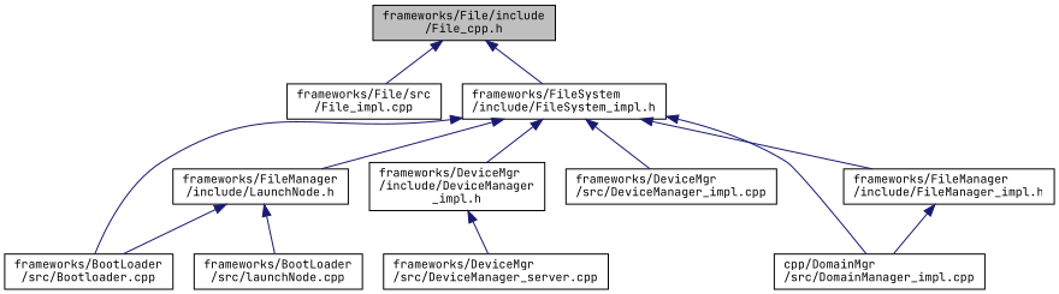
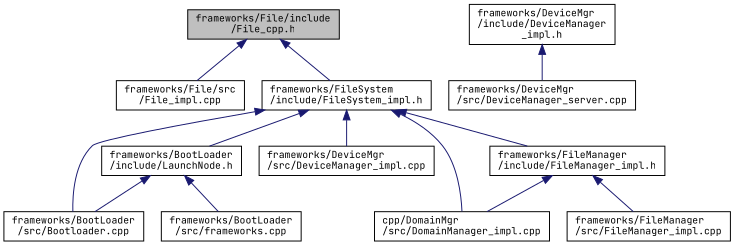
  digraph {
    fontname="JetBrains Mono"
    node [color=black fillcolor=white fontname="JetBrains Mono" fontsize=10 shape=record style=filled]
    edge [color=midnightblue dir=back fontname="JetBrains Mono" fontsize=10 labelfontname=Helvetica labelfontsize=10 style=solid]
    n1 [fillcolor=grey75 fontcolor=black height=0.2 label="frameworks/File/include\l/File_cpp.h" width=0.4]
    n2 [height=0.2 label="frameworks/File/src\l/File_impl.cpp" width=0.4]
    n3 [height=0.2 label="frameworks/FileSystem\l/include/FileSystem_impl.h" width=0.4]
-   n4 [height=0.2 label="frameworks/FileManager\l/include/LaunchNode.h" width=0.4]
+   n4 [height=0.2 label="frameworks/BootLoader\l/include/LaunchNode.h" width=0.4]
    n5 [height=0.2 label="frameworks/BootLoader\l/src/Bootloader.cpp" width=0.4]
    n6 [height=0.2 label="frameworks/DeviceMgr\l/include/DeviceManager\l_impl.h" width=0.4]
    n7 [height=0.2 label="frameworks/DeviceMgr\l/src/DeviceManager_impl.cpp" width=0.4]
    n8 [height=0.2 label="cpp/DomainMgr\l/src/DomainManager_impl.cpp" width=0.4]
    n9 [height=0.2 label="frameworks/FileManager\l/include/FileManager_impl.h" width=0.4]
-   n10 [height=0.2 label="frameworks/BootLoader\l/src/launchNode.cpp" width=0.4]
+   n10 [height=0.2 label="frameworks/BootLoader\l/src/frameworks.cpp" width=0.4]
    n11 [height=0.2 label="frameworks/DeviceMgr\l/src/DeviceManager_server.cpp" width=0.4]
+   n12 [height=0.2 label="frameworks/FileManager\l/src/FileManager_impl.cpp" width=0.4]
    n1 -> n2
    n1 -> n3
    n3 -> n4
    n3 -> n5
-   n3 -> n6
    n3 -> n7
    n3 -> n8
    n3 -> n9
    n4 -> n5
    n4 -> n10
    n6 -> n11
    n9 -> n8
+   n9 -> n12
  }
